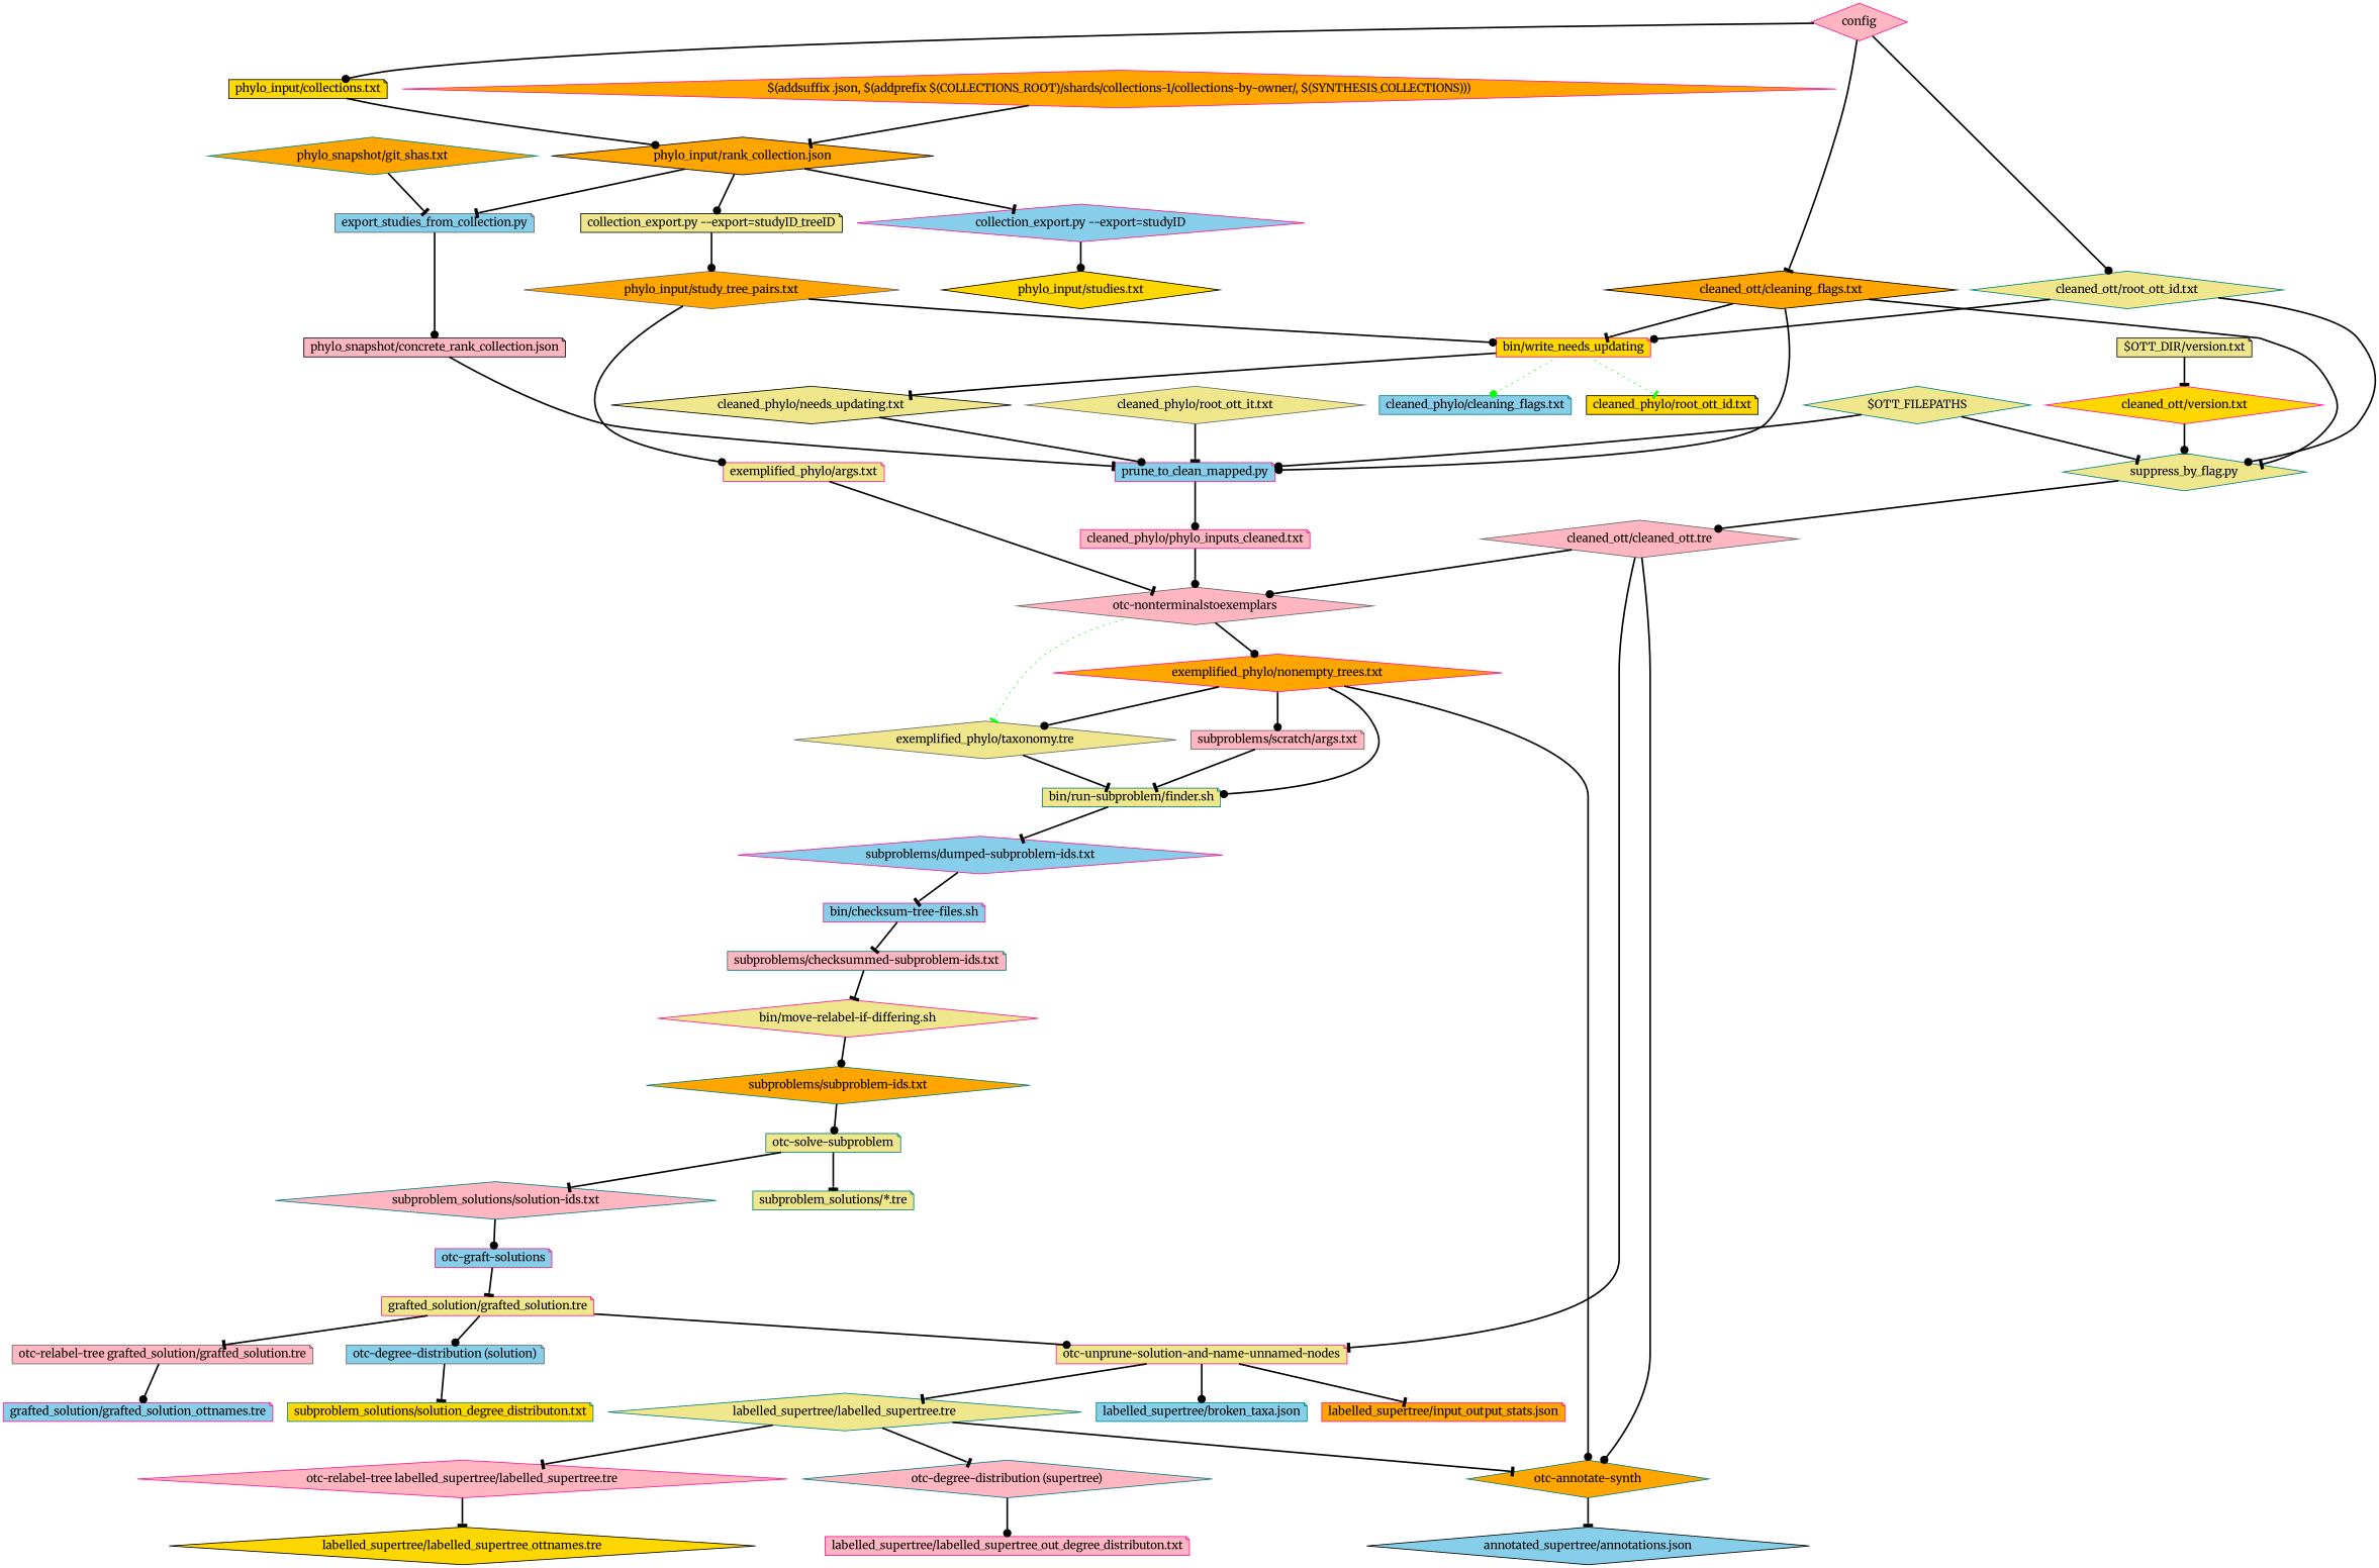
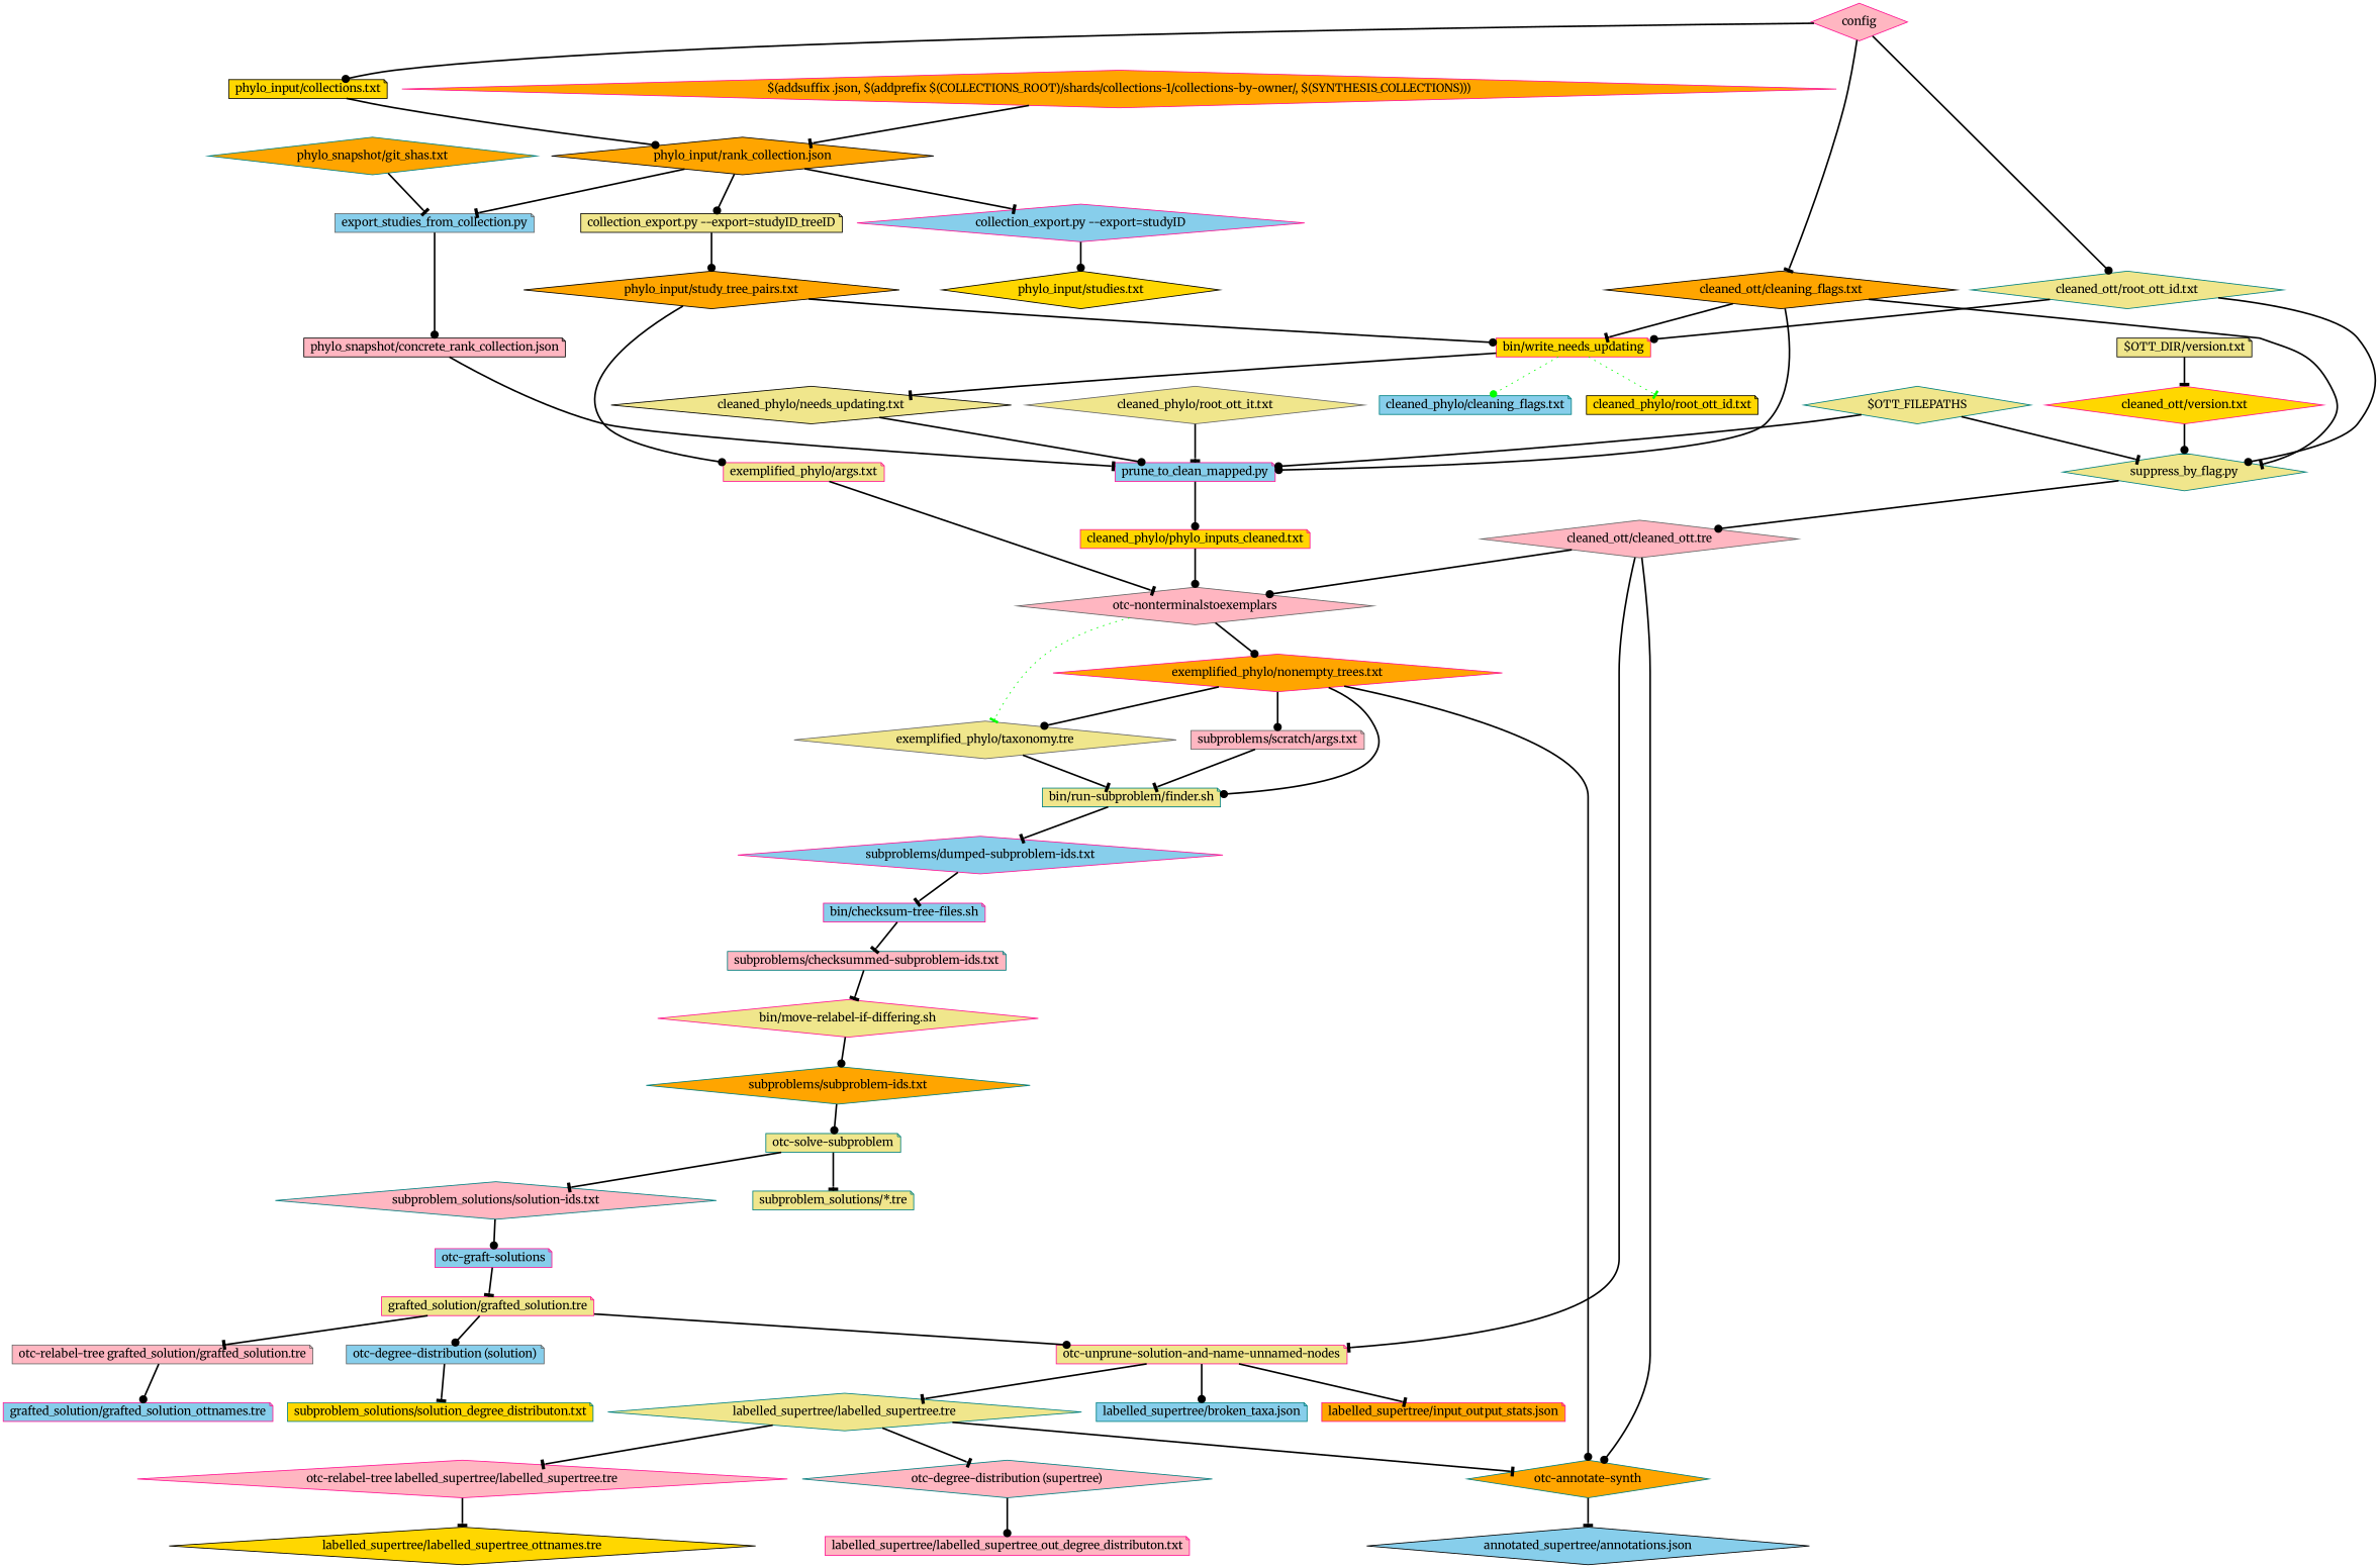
  digraph {
    fontname=Merriweather
    nodesep=0.25
    ranksep=0.5
    node [color=deeppink fillcolor=khaki fontname=Merriweather shape=diamond style=filled]
    edge [arrowhead=dot fontname=Merriweather style="setlinewidth(2)"]
    config [fillcolor=lightpink height=0 width=0]
    "cleaned_ott/root_ott_id.txt" [color=teal height=0 width=0]
    "cleaned_ott/cleaning_flags.txt" [color=black fillcolor=orange height=0 width=0]
    "phylo_input/collections.txt" [color=black fillcolor=gold height=0 shape=note width=0]
    "suppress_by_flag.py" [color=teal height=0 width=0]
    "bin/write_needs_updating" [fillcolor=gold height=0 shape=note width=0]
    "prune_to_clean_mapped.py" [fillcolor=skyblue height=0 shape=note width=0]
    "phylo_input/rank_collection.json" [color=black fillcolor=orange height=0 width=0]
    "cleaned_ott/cleaned_ott.tre" [color=gray40 fillcolor=lightpink height=0 width=0]
    "cleaned_phylo/needs_updating.txt" [color=black height=0 width=0]
    "cleaned_phylo/cleaning_flags.txt" [color=teal fillcolor=skyblue height=0 shape=note width=0]
    "cleaned_phylo/root_ott_id.txt" [color=black fillcolor=gold height=0 shape=note width=0]
-   "cleaned_phylo/phylo_inputs_cleaned.txt" [fillcolor=lightpink height=0 shape=note width=0]
+   "cleaned_phylo/phylo_inputs_cleaned.txt" [fillcolor=gold height=0 shape=note width=0]
    "$OTT_DIR/version.txt" [color=black height=0 shape=note width=0]
    "cleaned_ott/version.txt" [fillcolor=gold height=0 width=0]
-   "phylo_input/study_tree_pairs.txt" [color=gray40 fillcolor=orange height=0 width=0]
+   "phylo_input/study_tree_pairs.txt" [color=black fillcolor=orange height=0 width=0]
    "exemplified_phylo/args.txt" [height=0 shape=note width=0]
    "otc-nonterminalstoexemplars" [color=gray40 fillcolor=lightpink height=0 width=0]
    "exemplified_phylo/nonempty_trees.txt" [fillcolor=orange height=0 width=0]
    "exemplified_phylo/taxonomy.tre" [color=gray40 height=0 width=0]
    "otc-unprune-solution-and-name-unnamed-nodes" [height=0 shape=note width=0]
    "otc-annotate-synth" [color=teal fillcolor=orange height=0 width=0]
    "labelled_supertree/labelled_supertree.tre" [color=teal height=0 width=0]
    "labelled_supertree/broken_taxa.json" [color=teal fillcolor=skyblue height=0 shape=note width=0]
    "labelled_supertree/input_output_stats.json" [fillcolor=orange height=0 shape=note width=0]
    "annotated_supertree/annotations.json" [color=black fillcolor=skyblue height=0 width=0]
    "subproblems/scratch/args.txt" [color=gray40 fillcolor=lightpink height=0 shape=note width=0]
    "bin/run-subproblem/finder.sh" [color=teal height=0 shape=note width=0]
    "subproblems/dumped-subproblem-ids.txt" [fillcolor=skyblue height=0 width=0]
    "$OTT_FILEPATHS" [color=teal height=0 width=0]
    "$(addsuffix .json, $(addprefix $(COLLECTIONS_ROOT)/shards/collections-1/collections-by-owner/, $(SYNTHESIS_COLLECTIONS)))" [fillcolor=orange height=0 width=0]
    "collection_export.py --export=studyID" [fillcolor=skyblue height=0 width=0]
    "collection_export.py --export=studyID_treeID" [color=black height=0 shape=note width=0]
    "export_studies_from_collection.py" [color=gray40 fillcolor=skyblue height=0 shape=note width=0]
    "phylo_input/studies.txt" [color=black fillcolor=gold height=0 width=0]
    "phylo_snapshot/concrete_rank_collection.json" [color=black fillcolor=lightpink height=0 shape=note width=0]
    "phylo_snapshot/git_shas.txt" [color=teal fillcolor=orange height=0 width=0]
    "cleaned_phylo/root_ott_it.txt" [color=gray40 height=0 width=0]
    "bin/checksum-tree-files.sh" [fillcolor=skyblue height=0 shape=note width=0]
    "subproblems/checksummed-subproblem-ids.txt" [color=teal fillcolor=lightpink height=0 shape=note width=0]
    n41 [height=0 label="bin/move-relabel-if-differing.sh" width=0]
    "subproblems/subproblem-ids.txt" [color=teal fillcolor=orange height=0 width=0]
    "otc-solve-subproblem" [color=teal height=0 shape=note width=0]
    "subproblem_solutions/*.tre" [color=teal height=0 shape=note width=0]
    "subproblem_solutions/solution-ids.txt" [color=teal fillcolor=lightpink height=0 width=0]
    "otc-graft-solutions" [fillcolor=skyblue height=0 shape=note width=0]
    "grafted_solution/grafted_solution.tre" [height=0 shape=note width=0]
    "otc-relabel-tree grafted_solution/grafted_solution.tre" [color=gray40 fillcolor=lightpink height=0 shape=note width=0]
    "otc-degree-distribution (solution)" [color=gray40 fillcolor=skyblue height=0 shape=note width=0]
    "grafted_solution/grafted_solution_ottnames.tre" [fillcolor=skyblue height=0 shape=note width=0]
    "subproblem_solutions/solution_degree_distributon.txt" [color=teal fillcolor=gold height=0 shape=note width=0]
    "otc-relabel-tree labelled_supertree/labelled_supertree.tre" [fillcolor=lightpink height=0 width=0]
    "otc-degree-distribution (supertree)" [color=teal fillcolor=lightpink height=0 width=0]
    "labelled_supertree/labelled_supertree_ottnames.tre" [color=black fillcolor=gold height=0 width=0]
    "labelled_supertree/labelled_supertree_out_degree_distributon.txt" [fillcolor=lightpink height=0 shape=note width=0]
    config -> "cleaned_ott/root_ott_id.txt"
    config -> "cleaned_ott/cleaning_flags.txt" [arrowhead=tee]
    config -> "phylo_input/collections.txt"
    "cleaned_ott/root_ott_id.txt" -> "suppress_by_flag.py"
    "cleaned_ott/root_ott_id.txt" -> "bin/write_needs_updating"
    "cleaned_ott/cleaning_flags.txt" -> "suppress_by_flag.py" [arrowhead=tee]
    "cleaned_ott/cleaning_flags.txt" -> "bin/write_needs_updating" [arrowhead=tee]
    "cleaned_ott/cleaning_flags.txt" -> "prune_to_clean_mapped.py"
    "phylo_input/collections.txt" -> "phylo_input/rank_collection.json"
    "suppress_by_flag.py" -> "cleaned_ott/cleaned_ott.tre"
    "bin/write_needs_updating" -> "cleaned_phylo/needs_updating.txt" [arrowhead=tee]
    "bin/write_needs_updating" -> "cleaned_phylo/cleaning_flags.txt" [color=green style=dotted]
    "bin/write_needs_updating" -> "cleaned_phylo/root_ott_id.txt" [arrowhead=tee color=green style=dotted]
    "prune_to_clean_mapped.py" -> "cleaned_phylo/phylo_inputs_cleaned.txt"
    "phylo_input/rank_collection.json" -> "collection_export.py --export=studyID" [arrowhead=tee]
    "phylo_input/rank_collection.json" -> "collection_export.py --export=studyID_treeID"
    "phylo_input/rank_collection.json" -> "export_studies_from_collection.py" [arrowhead=tee]
    "cleaned_ott/cleaned_ott.tre" -> "otc-nonterminalstoexemplars"
    "cleaned_ott/cleaned_ott.tre" -> "otc-unprune-solution-and-name-unnamed-nodes" [arrowhead=tee]
    "cleaned_ott/cleaned_ott.tre" -> "otc-annotate-synth"
    "cleaned_phylo/needs_updating.txt" -> "prune_to_clean_mapped.py"
    "cleaned_phylo/phylo_inputs_cleaned.txt" -> "otc-nonterminalstoexemplars"
    "$OTT_DIR/version.txt" -> "cleaned_ott/version.txt" [arrowhead=tee]
    "cleaned_ott/version.txt" -> "suppress_by_flag.py"
    "phylo_input/study_tree_pairs.txt" -> "bin/write_needs_updating"
    "phylo_input/study_tree_pairs.txt" -> "exemplified_phylo/args.txt"
    "exemplified_phylo/args.txt" -> "otc-nonterminalstoexemplars" [arrowhead=tee]
    "otc-nonterminalstoexemplars" -> "exemplified_phylo/nonempty_trees.txt"
    "otc-nonterminalstoexemplars" -> "exemplified_phylo/taxonomy.tre" [arrowhead=tee color=green style=dotted]
    "exemplified_phylo/nonempty_trees.txt" -> "exemplified_phylo/taxonomy.tre"
    "exemplified_phylo/nonempty_trees.txt" -> "otc-annotate-synth"
    "exemplified_phylo/nonempty_trees.txt" -> "subproblems/scratch/args.txt"
    "exemplified_phylo/nonempty_trees.txt" -> "bin/run-subproblem/finder.sh"
    "exemplified_phylo/taxonomy.tre" -> "bin/run-subproblem/finder.sh" [arrowhead=tee]
    "otc-unprune-solution-and-name-unnamed-nodes" -> "labelled_supertree/labelled_supertree.tre" [arrowhead=tee]
    "otc-unprune-solution-and-name-unnamed-nodes" -> "labelled_supertree/broken_taxa.json"
    "otc-unprune-solution-and-name-unnamed-nodes" -> "labelled_supertree/input_output_stats.json" [arrowhead=tee]
    "otc-annotate-synth" -> "annotated_supertree/annotations.json" [arrowhead=tee]
    "labelled_supertree/labelled_supertree.tre" -> "otc-annotate-synth" [arrowhead=tee]
    "labelled_supertree/labelled_supertree.tre" -> "otc-relabel-tree labelled_supertree/labelled_supertree.tre" [arrowhead=tee]
    "labelled_supertree/labelled_supertree.tre" -> "otc-degree-distribution (supertree)" [arrowhead=tee]
    "subproblems/scratch/args.txt" -> "bin/run-subproblem/finder.sh" [arrowhead=tee]
    "bin/run-subproblem/finder.sh" -> "subproblems/dumped-subproblem-ids.txt" [arrowhead=tee]
    "subproblems/dumped-subproblem-ids.txt" -> "bin/checksum-tree-files.sh" [arrowhead=tee]
    "$OTT_FILEPATHS" -> "suppress_by_flag.py" [arrowhead=tee]
    "$OTT_FILEPATHS" -> "prune_to_clean_mapped.py"
    "$(addsuffix .json, $(addprefix $(COLLECTIONS_ROOT)/shards/collections-1/collections-by-owner/, $(SYNTHESIS_COLLECTIONS)))" -> "phylo_input/rank_collection.json" [arrowhead=tee]
    "collection_export.py --export=studyID" -> "phylo_input/studies.txt"
    "collection_export.py --export=studyID_treeID" -> "phylo_input/study_tree_pairs.txt"
    "export_studies_from_collection.py" -> "phylo_snapshot/concrete_rank_collection.json"
    "phylo_snapshot/concrete_rank_collection.json" -> "prune_to_clean_mapped.py" [arrowhead=tee]
    "phylo_snapshot/git_shas.txt" -> "export_studies_from_collection.py" [arrowhead=tee]
    "cleaned_phylo/root_ott_it.txt" -> "prune_to_clean_mapped.py" [arrowhead=tee]
    "bin/checksum-tree-files.sh" -> "subproblems/checksummed-subproblem-ids.txt" [arrowhead=tee]
    "subproblems/checksummed-subproblem-ids.txt" -> n41 [arrowhead=tee]
    n41 -> "subproblems/subproblem-ids.txt"
    "subproblems/subproblem-ids.txt" -> "otc-solve-subproblem"
    "otc-solve-subproblem" -> "subproblem_solutions/*.tre" [arrowhead=tee]
    "otc-solve-subproblem" -> "subproblem_solutions/solution-ids.txt" [arrowhead=tee]
    "subproblem_solutions/solution-ids.txt" -> "otc-graft-solutions"
    "otc-graft-solutions" -> "grafted_solution/grafted_solution.tre" [arrowhead=tee]
    "grafted_solution/grafted_solution.tre" -> "otc-unprune-solution-and-name-unnamed-nodes"
    "grafted_solution/grafted_solution.tre" -> "otc-relabel-tree grafted_solution/grafted_solution.tre" [arrowhead=tee]
    "grafted_solution/grafted_solution.tre" -> "otc-degree-distribution (solution)"
    "otc-relabel-tree grafted_solution/grafted_solution.tre" -> "grafted_solution/grafted_solution_ottnames.tre"
    "otc-degree-distribution (solution)" -> "subproblem_solutions/solution_degree_distributon.txt" [arrowhead=tee]
    "otc-relabel-tree labelled_supertree/labelled_supertree.tre" -> "labelled_supertree/labelled_supertree_ottnames.tre" [arrowhead=tee]
    "otc-degree-distribution (supertree)" -> "labelled_supertree/labelled_supertree_out_degree_distributon.txt"
  }
